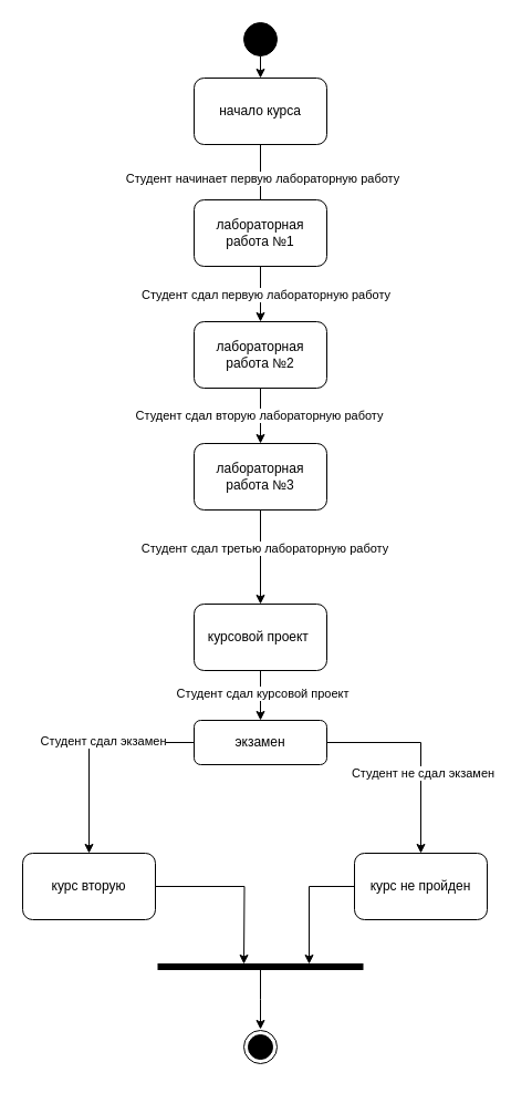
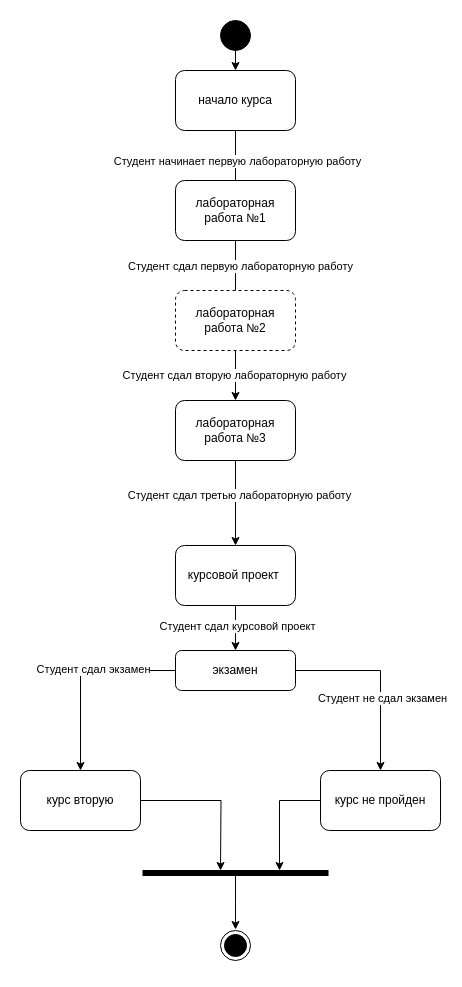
  <mxCell id="0" />
  <mxCell id="1" parent="0" />
  <mxCell id="2" style="edgeStyle=orthogonalEdgeStyle;rounded=0;orthogonalLoop=1;jettySize=auto;html=1;exitX=0.5;exitY=1;exitDx=0;exitDy=0;entryX=0.5;entryY=0;entryDx=0;entryDy=0;" edge="1" parent="1" source="3" target="6"><mxGeometry relative="1" as="geometry" /></mxCell>
  <mxCell id="3" value="" style="ellipse;fillColor=strokeColor;html=1;" vertex="1" parent="1"><mxGeometry x="220" y="20" width="30" height="30" as="geometry" /></mxCell>
  <mxCell id="4" style="edgeStyle=orthogonalEdgeStyle;rounded=0;orthogonalLoop=1;jettySize=auto;html=1;endArrow=none;" edge="1" parent="1" source="6" target="9"><mxGeometry relative="1" as="geometry" /></mxCell>
  <mxCell id="5" value="Студент начинает первую лабораторную работу" style="edgeLabel;html=1;align=center;verticalAlign=middle;resizable=0;points=[];" vertex="1" connectable="0" parent="4"><mxGeometry x="0.2" y="1" relative="1" as="geometry"><mxPoint as="offset" /></mxGeometry></mxCell>
  <mxCell id="6" value="начало курса" style="rounded=1;whiteSpace=wrap;html=1;" vertex="1" parent="1"><mxGeometry x="175" y="70" width="120" height="60" as="geometry" /></mxCell>
- <mxCell id="7" style="edgeStyle=orthogonalEdgeStyle;rounded=0;orthogonalLoop=1;jettySize=auto;html=1;exitX=0.5;exitY=1;exitDx=0;exitDy=0;" edge="1" parent="1" source="9" target="12"><mxGeometry relative="1" as="geometry"><mxPoint x="235" y="330" as="sourcePoint" /></mxGeometry></mxCell>
+ <mxCell id="7" style="edgeStyle=orthogonalEdgeStyle;rounded=0;orthogonalLoop=1;jettySize=auto;html=1;exitX=0.5;exitY=1;exitDx=0;exitDy=0;endArrow=none;" edge="1" parent="1" source="9" target="12"><mxGeometry relative="1" as="geometry"><mxPoint x="235" y="330" as="sourcePoint" /></mxGeometry></mxCell>
  <mxCell id="8" value="Студент сдал первую лабораторную работу" style="edgeLabel;html=1;align=center;verticalAlign=middle;resizable=0;points=[];" vertex="1" connectable="0" parent="7"><mxGeometry x="0.017" y="4" relative="1" as="geometry"><mxPoint as="offset" /></mxGeometry></mxCell>
  <mxCell id="9" value="лабораторная работа №1" style="rounded=1;whiteSpace=wrap;html=1;" vertex="1" parent="1"><mxGeometry x="175" y="180" width="120" height="60" as="geometry" /></mxCell>
  <mxCell id="10" style="edgeStyle=orthogonalEdgeStyle;rounded=0;orthogonalLoop=1;jettySize=auto;html=1;" edge="1" parent="1" source="12" target="15"><mxGeometry relative="1" as="geometry" /></mxCell>
  <mxCell id="11" value="Студент сдал вторую лабораторную работу" style="edgeLabel;html=1;align=center;verticalAlign=middle;resizable=0;points=[];" vertex="1" connectable="0" parent="10"><mxGeometry x="-0.04" y="-2" relative="1" as="geometry"><mxPoint as="offset" /></mxGeometry></mxCell>
- <mxCell id="12" value="лабораторная работа №2" style="rounded=1;whiteSpace=wrap;html=1;" vertex="1" parent="1"><mxGeometry x="175" y="290" width="120" height="60" as="geometry" /></mxCell>
+ <mxCell id="12" value="лабораторная работа №2" style="rounded=1;whiteSpace=wrap;html=1;dashed=1;" vertex="1" parent="1"><mxGeometry x="175" y="290" width="120" height="60" as="geometry" /></mxCell>
  <mxCell id="13" style="edgeStyle=orthogonalEdgeStyle;rounded=0;orthogonalLoop=1;jettySize=auto;html=1;" edge="1" parent="1" source="15" target="18"><mxGeometry relative="1" as="geometry" /></mxCell>
  <mxCell id="14" value="Студент сдал третью лабораторную работу" style="edgeLabel;html=1;align=center;verticalAlign=middle;resizable=0;points=[];" vertex="1" connectable="0" parent="13"><mxGeometry x="-0.2" y="3" relative="1" as="geometry"><mxPoint as="offset" /></mxGeometry></mxCell>
  <mxCell id="15" value="лабораторная работа №3" style="rounded=1;whiteSpace=wrap;html=1;" vertex="1" parent="1"><mxGeometry x="175" y="400" width="120" height="60" as="geometry" /></mxCell>
  <mxCell id="16" style="edgeStyle=orthogonalEdgeStyle;rounded=0;orthogonalLoop=1;jettySize=auto;html=1;entryX=0.5;entryY=0;entryDx=0;entryDy=0;" edge="1" parent="1" source="18" target="23"><mxGeometry relative="1" as="geometry" /></mxCell>
  <mxCell id="17" value="Студент сдал курсовой проект" style="edgeLabel;html=1;align=center;verticalAlign=middle;resizable=0;points=[];" vertex="1" connectable="0" parent="16"><mxGeometry x="-0.125" y="1" relative="1" as="geometry"><mxPoint as="offset" /></mxGeometry></mxCell>
  <mxCell id="18" value="курсовой проект&amp;nbsp;" style="rounded=1;whiteSpace=wrap;html=1;" vertex="1" parent="1"><mxGeometry x="175" y="545" width="120" height="60" as="geometry" /></mxCell>
  <mxCell id="19" style="edgeStyle=orthogonalEdgeStyle;rounded=0;orthogonalLoop=1;jettySize=auto;html=1;entryX=0.5;entryY=0;entryDx=0;entryDy=0;" edge="1" parent="1" source="23" target="25"><mxGeometry relative="1" as="geometry" /></mxCell>
  <mxCell id="20" value="Студент сдал экзамен" style="edgeLabel;html=1;align=center;verticalAlign=middle;resizable=0;points=[];" vertex="1" connectable="0" parent="19"><mxGeometry x="-0.144" y="-2" relative="1" as="geometry"><mxPoint as="offset" /></mxGeometry></mxCell>
  <mxCell id="21" style="edgeStyle=orthogonalEdgeStyle;rounded=0;orthogonalLoop=1;jettySize=auto;html=1;entryX=0.5;entryY=0;entryDx=0;entryDy=0;" edge="1" parent="1" source="23" target="26"><mxGeometry relative="1" as="geometry" /></mxCell>
  <mxCell id="22" value="Студент не сдал экзамен" style="edgeLabel;html=1;align=center;verticalAlign=middle;resizable=0;points=[];" vertex="1" connectable="0" parent="21"><mxGeometry x="0.211" y="1" relative="1" as="geometry"><mxPoint as="offset" /></mxGeometry></mxCell>
  <mxCell id="23" value="экзамен" style="rounded=1;whiteSpace=wrap;html=1;" vertex="1" parent="1"><mxGeometry x="175" y="650" width="120" height="40" as="geometry" /></mxCell>
  <mxCell id="24" style="edgeStyle=orthogonalEdgeStyle;rounded=0;orthogonalLoop=1;jettySize=auto;html=1;" edge="1" parent="1" source="25"><mxGeometry relative="1" as="geometry"><mxPoint x="220" y="870" as="targetPoint" /></mxGeometry></mxCell>
  <mxCell id="25" value="курс вторую" style="rounded=1;whiteSpace=wrap;html=1;" vertex="1" parent="1"><mxGeometry x="20" y="770" width="120" height="60" as="geometry" /></mxCell>
  <mxCell id="26" value="курс не пройден" style="rounded=1;whiteSpace=wrap;html=1;" vertex="1" parent="1"><mxGeometry x="320" y="770" width="120" height="60" as="geometry" /></mxCell>
  <mxCell id="27" value="" style="html=1;points=[];perimeter=orthogonalPerimeter;fillColor=strokeColor;rotation=90;" vertex="1" parent="1"><mxGeometry x="232.5" y="780" width="5" height="185" as="geometry" /></mxCell>
  <mxCell id="28" style="edgeStyle=orthogonalEdgeStyle;rounded=0;orthogonalLoop=1;jettySize=auto;html=1;entryX=0;entryY=0.262;entryDx=0;entryDy=0;entryPerimeter=0;exitX=0;exitY=0.5;exitDx=0;exitDy=0;" edge="1" parent="1" source="26" target="27"><mxGeometry relative="1" as="geometry" /></mxCell>
  <mxCell id="29" style="edgeStyle=orthogonalEdgeStyle;rounded=0;orthogonalLoop=1;jettySize=auto;html=1;entryX=0.5;entryY=0.3;entryDx=0;entryDy=0;entryPerimeter=0;" edge="1" parent="1" source="27"><mxGeometry relative="1" as="geometry"><mxPoint x="235" y="929" as="targetPoint" /></mxGeometry></mxCell>
  <mxCell id="30" value="" style="ellipse;html=1;shape=endState;fillColor=strokeColor;" vertex="1" parent="1"><mxGeometry x="220" y="930" width="30" height="30" as="geometry" /></mxCell>
